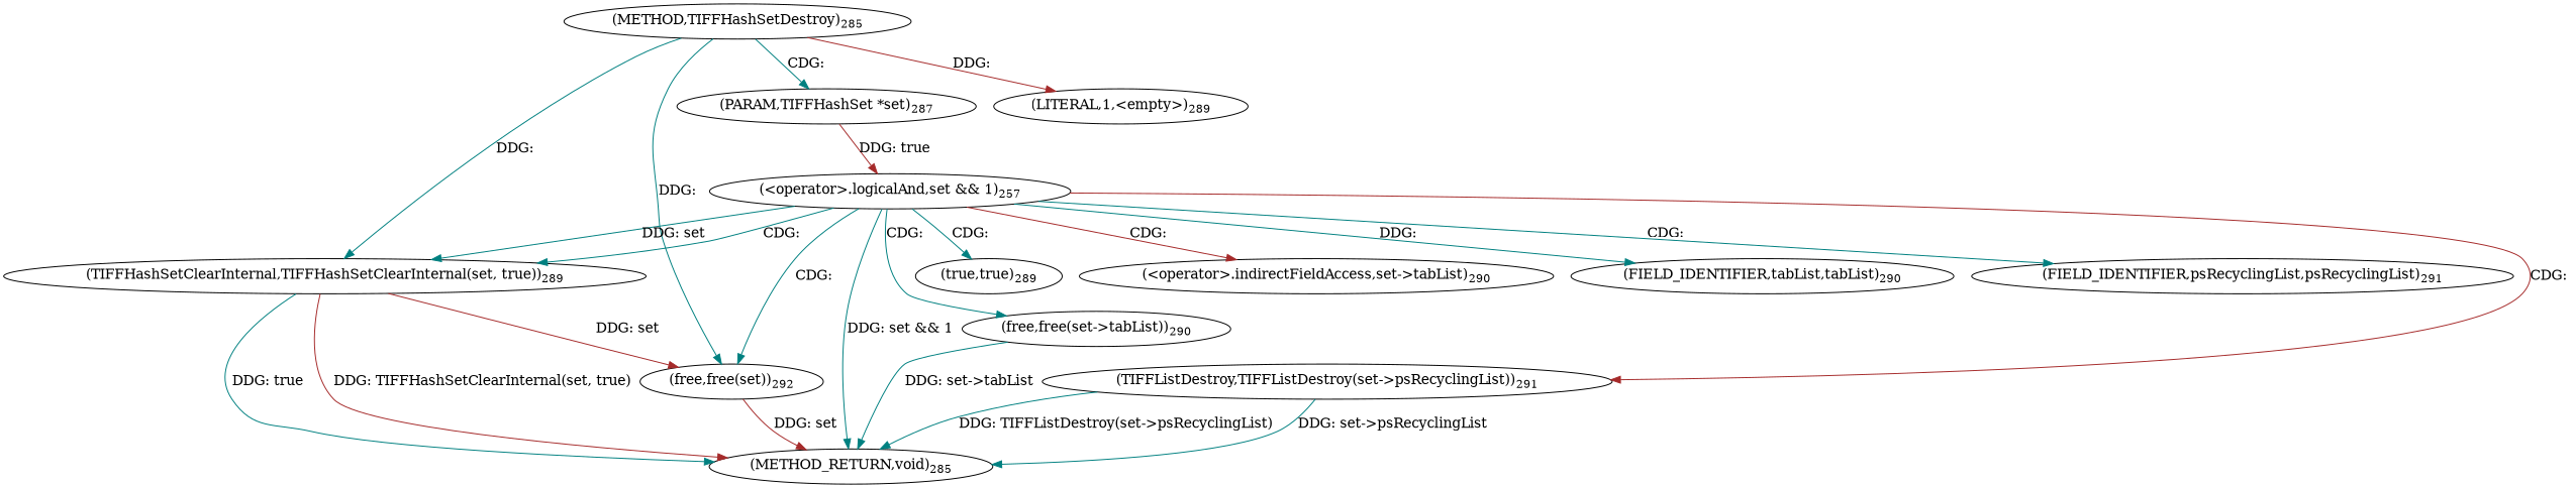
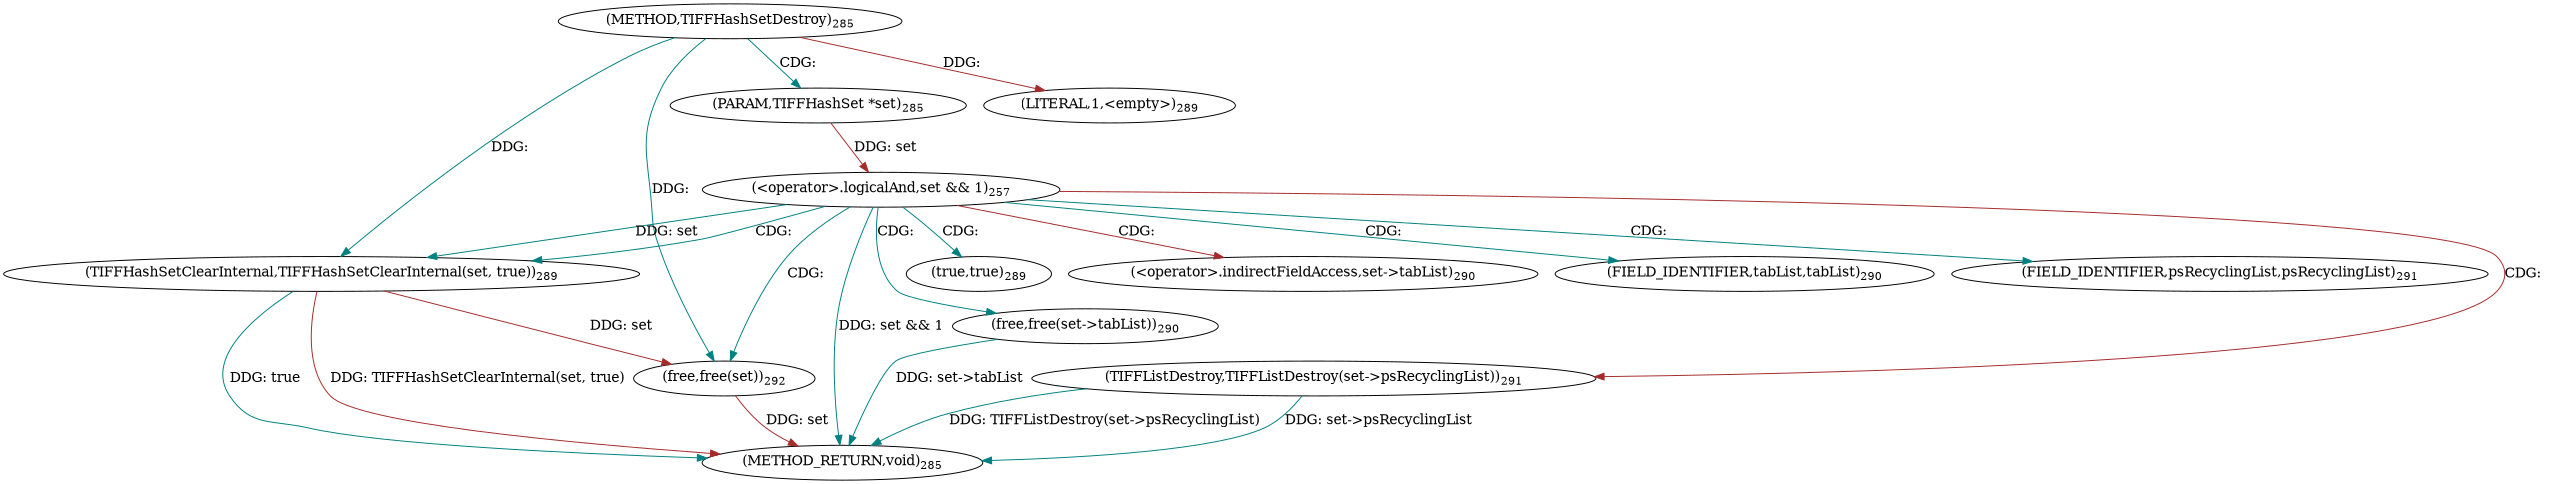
  digraph {
    edge [color=teal]
    n1 [label=<(METHOD,TIFFHashSetDestroy)<SUB>285</SUB>>]
-   n2 [label=<(PARAM,TIFFHashSet *set)<SUB>287</SUB>>]
+   n2 [label=<(PARAM,TIFFHashSet *set)<SUB>285</SUB>>]
    n3 [label=<(TIFFHashSetClearInternal,TIFFHashSetClearInternal(set, true))<SUB>289</SUB>>]
    n4 [label=<(free,free(set))<SUB>292</SUB>>]
    n5 [label=<(LITERAL,1,&lt;empty&gt;)<SUB>289</SUB>>]
    n6 [label=<(&lt;operator&gt;.logicalAnd,set &amp;&amp; 1)<SUB>257</SUB>>]
    n7 [label=<(METHOD_RETURN,void)<SUB>285</SUB>>]
    n8 [label=<(free,free(set-&gt;tabList))<SUB>290</SUB>>]
    n9 [label=<(TIFFListDestroy,TIFFListDestroy(set-&gt;psRecyclingList))<SUB>291</SUB>>]
    n10 [label=<(true,true)<SUB>289</SUB>>]
    n11 [label=<(&lt;operator&gt;.indirectFieldAccess,set-&gt;tabList)<SUB>290</SUB>>]
    n12 [label=<(FIELD_IDENTIFIER,tabList,tabList)<SUB>290</SUB>>]
    n13 [label=<(FIELD_IDENTIFIER,psRecyclingList,psRecyclingList)<SUB>291</SUB>>]
    n1 -> n2 [label="CDG: "]
    n1 -> n3 [label="DDG: "]
    n1 -> n4 [label="DDG: "]
    n1 -> n5 [color=brown label="DDG: "]
-   n2 -> n6 [color=brown label="DDG: true"]
+   n2 -> n6 [color=brown label="DDG: set"]
    n3 -> n4 [color=brown label="DDG: set"]
    n3 -> n7 [label="DDG: true"]
    n3 -> n7 [color=brown label="DDG: TIFFHashSetClearInternal(set, true)"]
    n4 -> n7 [color=brown label="DDG: set"]
    n6 -> n3 [label="DDG: set"]
    n6 -> n3 [label="CDG: "]
    n6 -> n4 [label="CDG: "]
    n6 -> n7 [label="DDG: set &amp;&amp; 1"]
    n6 -> n8 [label="CDG: "]
    n6 -> n9 [color=brown label="CDG: "]
    n6 -> n10 [label="CDG: "]
    n6 -> n11 [color=brown label="CDG: "]
-   n6 -> n12 [label="DDG: "]
+   n6 -> n12 [label="CDG: "]
    n6 -> n13 [label="CDG: "]
    n8 -> n7 [label="DDG: set-&gt;tabList"]
    n9 -> n7 [label="DDG: set-&gt;psRecyclingList"]
    n9 -> n7 [label="DDG: TIFFListDestroy(set-&gt;psRecyclingList)"]
  }
